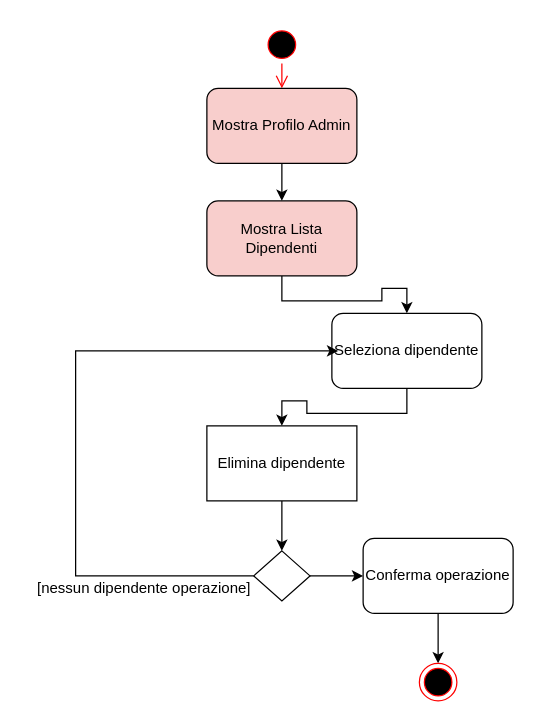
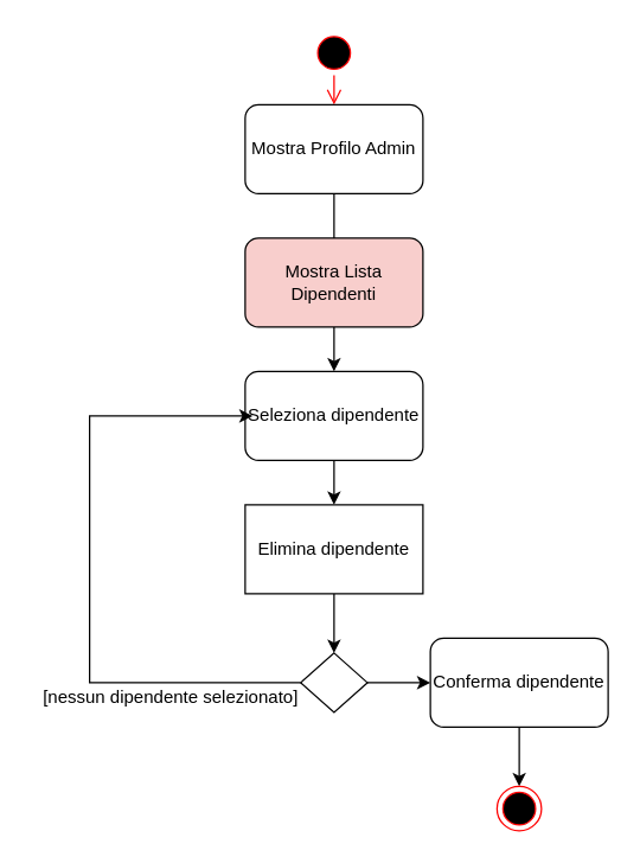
  <mxCell id="0" />
  <mxCell id="1" parent="0" />
  <mxCell id="2" value="" style="ellipse;html=1;shape=startState;fillColor=#000000;strokeColor=#ff0000;" vertex="1" parent="1"><mxGeometry x="210" y="20" width="30" height="30" as="geometry" /></mxCell>
  <mxCell id="3" value="" style="edgeStyle=orthogonalEdgeStyle;html=1;verticalAlign=bottom;endArrow=open;endSize=8;strokeColor=#ff0000;" edge="1" source="2" parent="1"><mxGeometry relative="1" as="geometry"><mxPoint x="225" y="70" as="targetPoint" /></mxGeometry></mxCell>
- <mxCell id="4" value="" style="edgeStyle=orthogonalEdgeStyle;rounded=0;orthogonalLoop=1;jettySize=auto;html=1;" edge="1" parent="1" source="5" target="7"><mxGeometry relative="1" as="geometry" /></mxCell>
- <mxCell id="5" value="Mostra Profilo Admin" style="rounded=1;whiteSpace=wrap;html=1;fillColor=#f8cecc;" vertex="1" parent="1"><mxGeometry x="165" y="70" width="120" height="60" as="geometry" /></mxCell>
+ <mxCell id="4" value="" style="edgeStyle=orthogonalEdgeStyle;rounded=0;orthogonalLoop=1;jettySize=auto;html=1;endArrow=none;" edge="1" parent="1" source="5" target="7"><mxGeometry relative="1" as="geometry" /></mxCell>
+ <mxCell id="5" value="Mostra Profilo Admin" style="rounded=1;whiteSpace=wrap;html=1;" vertex="1" parent="1"><mxGeometry x="165" y="70" width="120" height="60" as="geometry" /></mxCell>
  <mxCell id="6" value="" style="edgeStyle=orthogonalEdgeStyle;rounded=0;orthogonalLoop=1;jettySize=auto;html=1;" edge="1" parent="1" source="7" target="9"><mxGeometry relative="1" as="geometry" /></mxCell>
  <mxCell id="7" value="Mostra Lista Dipendenti" style="rounded=1;whiteSpace=wrap;html=1;fillColor=#f8cecc;" vertex="1" parent="1"><mxGeometry x="165" y="160" width="120" height="60" as="geometry" /></mxCell>
  <mxCell id="8" value="" style="edgeStyle=orthogonalEdgeStyle;rounded=0;orthogonalLoop=1;jettySize=auto;html=1;" edge="1" parent="1" source="9" target="11"><mxGeometry relative="1" as="geometry" /></mxCell>
- <mxCell id="9" value="Seleziona dipendente" style="rounded=1;whiteSpace=wrap;html=1;" vertex="1" parent="1"><mxGeometry x="265" y="250" width="120" height="60" as="geometry" /></mxCell>
+ <mxCell id="9" value="Seleziona dipendente" style="rounded=1;whiteSpace=wrap;html=1;" vertex="1" parent="1"><mxGeometry x="165" y="250" width="120" height="60" as="geometry" /></mxCell>
  <mxCell id="10" value="" style="edgeStyle=orthogonalEdgeStyle;rounded=0;orthogonalLoop=1;jettySize=auto;html=1;entryX=0.5;entryY=0;entryDx=0;entryDy=0;" edge="1" parent="1" source="11" target="14"><mxGeometry relative="1" as="geometry"><mxPoint x="225" y="420" as="targetPoint" /></mxGeometry></mxCell>
  <mxCell id="11" value="Elimina dipendente" style="whiteSpace=wrap;html=1;rounded=0;" vertex="1" parent="1"><mxGeometry x="165" y="340" width="120" height="60" as="geometry" /></mxCell>
  <mxCell id="12" value="" style="edgeStyle=orthogonalEdgeStyle;rounded=0;orthogonalLoop=1;jettySize=auto;html=1;entryX=0.042;entryY=0.5;entryDx=0;entryDy=0;entryPerimeter=0;" edge="1" parent="1" source="14" target="9"><mxGeometry relative="1" as="geometry"><mxPoint x="122.5" y="460" as="targetPoint" /><Array as="points"><mxPoint x="60" y="460" /><mxPoint x="60" y="280" /></Array></mxGeometry></mxCell>
  <mxCell id="13" value="" style="edgeStyle=orthogonalEdgeStyle;rounded=0;orthogonalLoop=1;jettySize=auto;html=1;" edge="1" parent="1" source="14"><mxGeometry relative="1" as="geometry"><mxPoint x="290" y="460" as="targetPoint" /></mxGeometry></mxCell>
  <mxCell id="14" value="" style="rhombus;whiteSpace=wrap;html=1;" vertex="1" parent="1"><mxGeometry x="202.5" y="440" width="45" height="40" as="geometry" /></mxCell>
- <mxCell id="15" value="[nessun dipendente operazione]" style="text;html=1;strokeColor=none;fillColor=none;align=center;verticalAlign=middle;whiteSpace=wrap;rounded=0;" vertex="1" parent="1"><mxGeometry x="20" y="460" width="190" height="20" as="geometry" /></mxCell>
+ <mxCell id="15" value="[nessun dipendente selezionato]" style="text;html=1;strokeColor=none;fillColor=none;align=center;verticalAlign=middle;whiteSpace=wrap;rounded=0;" vertex="1" parent="1"><mxGeometry x="20" y="460" width="190" height="20" as="geometry" /></mxCell>
  <mxCell id="16" value="" style="edgeStyle=orthogonalEdgeStyle;rounded=0;orthogonalLoop=1;jettySize=auto;html=1;" edge="1" parent="1" source="17"><mxGeometry relative="1" as="geometry"><mxPoint x="350" y="530" as="targetPoint" /></mxGeometry></mxCell>
- <mxCell id="17" value="Conferma operazione" style="rounded=1;whiteSpace=wrap;html=1;" vertex="1" parent="1"><mxGeometry x="290" y="430" width="120" height="60" as="geometry" /></mxCell>
+ <mxCell id="17" value="Conferma dipendente" style="rounded=1;whiteSpace=wrap;html=1;" vertex="1" parent="1"><mxGeometry x="290" y="430" width="120" height="60" as="geometry" /></mxCell>
  <mxCell id="18" value="" style="ellipse;html=1;shape=endState;fillColor=#000000;strokeColor=#ff0000;" vertex="1" parent="1"><mxGeometry x="335" y="530" width="30" height="30" as="geometry" /></mxCell>
